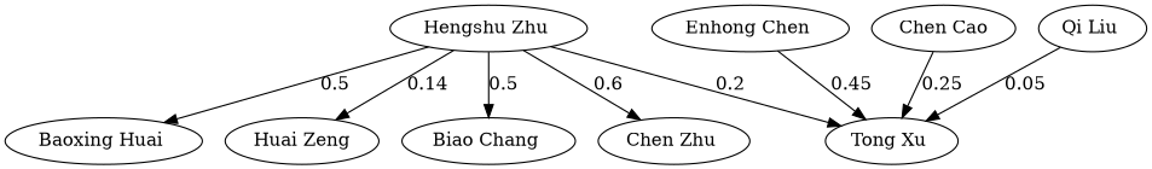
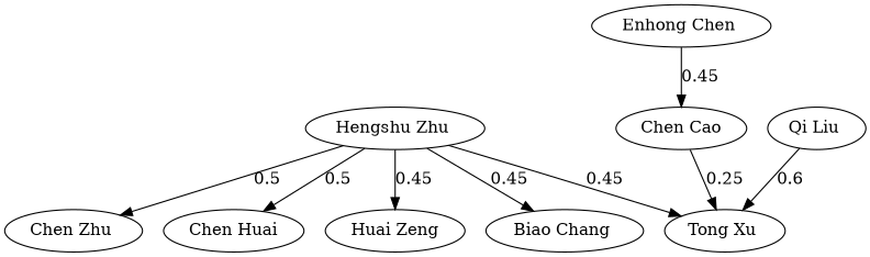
  strict digraph {
    "Enhong Chen "
    "Tong Xu "
    "Hengshu Zhu "
    "Biao Chang "
    "Chen Zhu "
-   "Baoxing Huai "
+   "Baoxing Huai " [label="Chen Huai"]
    n7 [label="Huai Zeng"]
    n8 [label="Chen Cao"]
    "Qi Liu "
-   "Enhong Chen " -> "Tong Xu " [label=0.45]
-   "Hengshu Zhu " -> "Tong Xu " [label=0.2]
-   "Hengshu Zhu " -> "Biao Chang " [label=0.5]
-   "Hengshu Zhu " -> "Chen Zhu " [label=0.6]
+   "Enhong Chen " -> n8 [label=0.45]
+   "Hengshu Zhu " -> "Tong Xu " [label=0.45]
+   "Hengshu Zhu " -> "Biao Chang " [label=0.45]
+   "Hengshu Zhu " -> "Chen Zhu " [label=0.5]
    "Hengshu Zhu " -> "Baoxing Huai " [label=0.5]
-   "Hengshu Zhu " -> n7 [label=0.14]
+   "Hengshu Zhu " -> n7 [label=0.45]
    n8 -> "Tong Xu " [label=0.25]
-   "Qi Liu " -> "Tong Xu " [label=0.05]
+   "Qi Liu " -> "Tong Xu " [label=0.6]
  }
